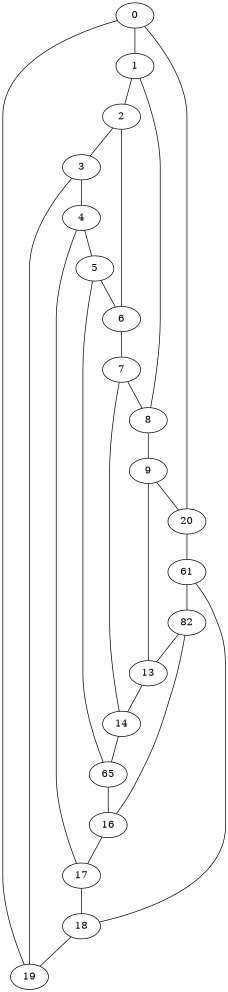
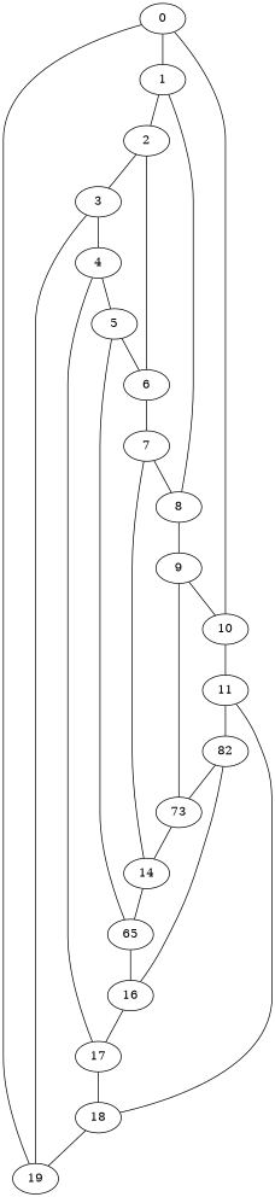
  graph {
    0
    1
-   10 [label=20]
+   10
    19
    2
    8
-   11 [label=61]
+   11
    3
    6
    9
    18
    n12 [label=82]
    4
    7
-   13
+   13 [label=73]
    5
    17
    14
    n19 [label=65]
    16
    0 -- 1
    0 -- 10
    0 -- 19
    1 -- 2
    1 -- 8
    10 -- 11
    2 -- 3
    2 -- 6
    8 -- 9
    11 -- 18
    11 -- n12
    3 -- 19
    3 -- 4
    6 -- 7
    9 -- 10
    9 -- 13
    18 -- 19
    n12 -- 13
    n12 -- 16
    4 -- 5
    4 -- 17
    7 -- 8
    7 -- 14
    13 -- 14
    5 -- 6
    5 -- n19
    17 -- 18
    14 -- n19
    n19 -- 16
    16 -- 17
  }
